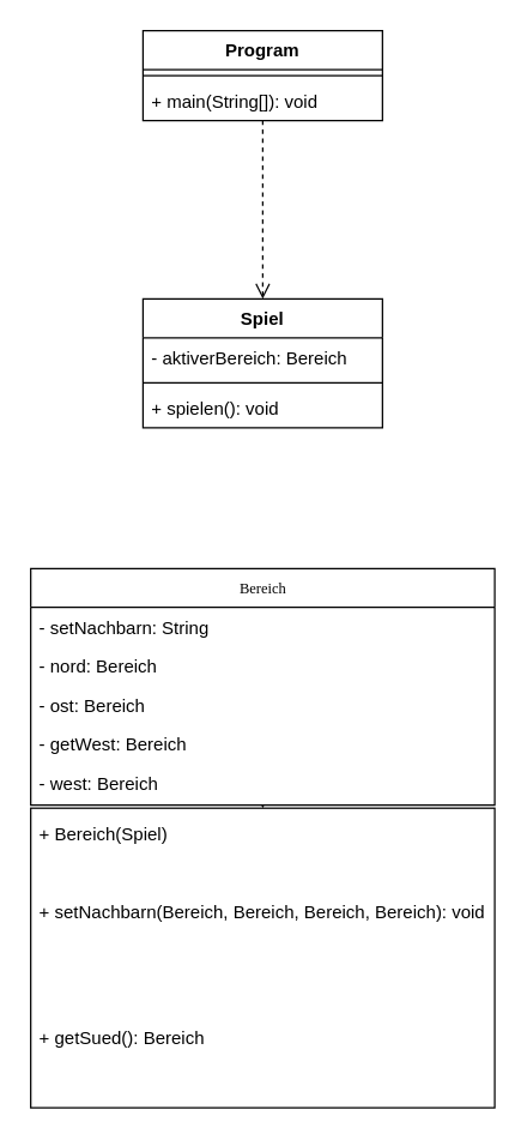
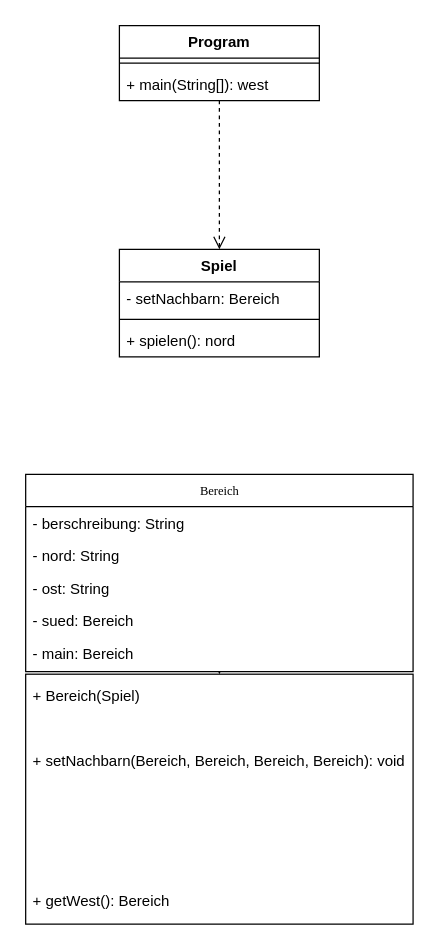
  <mxCell id="0" />
  <mxCell id="1" parent="0" />
  <mxCell id="2" value="" style="edgeStyle=none;curved=1;rounded=0;orthogonalLoop=1;jettySize=auto;html=1;fontSize=12;startSize=8;endSize=8;" edge="1" parent="1" source="3" target="9"><mxGeometry relative="1" as="geometry" /></mxCell>
  <mxCell id="3" value="&lt;div&gt;Bereich&lt;/div&gt;" style="swimlane;html=1;fontStyle=0;childLayout=stackLayout;horizontal=1;startSize=26;fillColor=none;horizontalStack=0;resizeParent=1;resizeLast=0;collapsible=1;marginBottom=0;swimlaneFillColor=#ffffff;rounded=0;shadow=0;comic=0;labelBackgroundColor=none;strokeWidth=1;fontFamily=Verdana;fontSize=10;align=center;" parent="1" vertex="1"><mxGeometry x="20" y="379" width="310" height="158" as="geometry" /></mxCell>
- <mxCell id="4" value="- setNachbarn: String" style="text;html=1;strokeColor=none;fillColor=none;align=left;verticalAlign=top;spacingLeft=4;spacingRight=4;whiteSpace=wrap;overflow=hidden;rotatable=0;points=[[0,0.5],[1,0.5]];portConstraint=eastwest;" parent="3" vertex="1"><mxGeometry y="26" width="310" height="26" as="geometry" /></mxCell>
- <mxCell id="5" value="- nord: Bereich" style="text;html=1;strokeColor=none;fillColor=none;align=left;verticalAlign=top;spacingLeft=4;spacingRight=4;whiteSpace=wrap;overflow=hidden;rotatable=0;points=[[0,0.5],[1,0.5]];portConstraint=eastwest;" parent="3" vertex="1"><mxGeometry y="52" width="310" height="26" as="geometry" /></mxCell>
- <mxCell id="6" value="&lt;div&gt;- ost: Bereich&lt;/div&gt;&lt;div&gt;&lt;br&gt;&lt;/div&gt;" style="text;html=1;strokeColor=none;fillColor=none;align=left;verticalAlign=top;spacingLeft=4;spacingRight=4;whiteSpace=wrap;overflow=hidden;rotatable=0;points=[[0,0.5],[1,0.5]];portConstraint=eastwest;" parent="3" vertex="1"><mxGeometry y="78" width="310" height="26" as="geometry" /></mxCell>
- <mxCell id="7" value="&lt;div&gt;- getWest: Bereich&lt;/div&gt;&lt;div&gt;&lt;br&gt;&lt;/div&gt;" style="text;html=1;strokeColor=none;fillColor=none;align=left;verticalAlign=top;spacingLeft=4;spacingRight=4;whiteSpace=wrap;overflow=hidden;rotatable=0;points=[[0,0.5],[1,0.5]];portConstraint=eastwest;" vertex="1" parent="3"><mxGeometry y="104" width="310" height="26" as="geometry" /></mxCell>
- <mxCell id="8" value="&lt;div&gt;- west: Bereich&lt;/div&gt;&lt;div&gt;&lt;br&gt;&lt;/div&gt;" style="text;html=1;strokeColor=none;fillColor=none;align=left;verticalAlign=top;spacingLeft=4;spacingRight=4;whiteSpace=wrap;overflow=hidden;rotatable=0;points=[[0,0.5],[1,0.5]];portConstraint=eastwest;" vertex="1" parent="3"><mxGeometry y="130" width="310" height="26" as="geometry" /></mxCell>
+ <mxCell id="4" value="- berschreibung: String" style="text;html=1;strokeColor=none;fillColor=none;align=left;verticalAlign=top;spacingLeft=4;spacingRight=4;whiteSpace=wrap;overflow=hidden;rotatable=0;points=[[0,0.5],[1,0.5]];portConstraint=eastwest;" parent="3" vertex="1"><mxGeometry y="26" width="310" height="26" as="geometry" /></mxCell>
+ <mxCell id="5" value="- nord: String" style="text;html=1;strokeColor=none;fillColor=none;align=left;verticalAlign=top;spacingLeft=4;spacingRight=4;whiteSpace=wrap;overflow=hidden;rotatable=0;points=[[0,0.5],[1,0.5]];portConstraint=eastwest;" parent="3" vertex="1"><mxGeometry y="52" width="310" height="26" as="geometry" /></mxCell>
+ <mxCell id="6" value="&lt;div&gt;- ost: String&lt;/div&gt;&lt;div&gt;&lt;br&gt;&lt;/div&gt;" style="text;html=1;strokeColor=none;fillColor=none;align=left;verticalAlign=top;spacingLeft=4;spacingRight=4;whiteSpace=wrap;overflow=hidden;rotatable=0;points=[[0,0.5],[1,0.5]];portConstraint=eastwest;" parent="3" vertex="1"><mxGeometry y="78" width="310" height="26" as="geometry" /></mxCell>
+ <mxCell id="7" value="&lt;div&gt;- sued: Bereich&lt;/div&gt;&lt;div&gt;&lt;br&gt;&lt;/div&gt;" style="text;html=1;strokeColor=none;fillColor=none;align=left;verticalAlign=top;spacingLeft=4;spacingRight=4;whiteSpace=wrap;overflow=hidden;rotatable=0;points=[[0,0.5],[1,0.5]];portConstraint=eastwest;" vertex="1" parent="3"><mxGeometry y="104" width="310" height="26" as="geometry" /></mxCell>
+ <mxCell id="8" value="&lt;div&gt;- main: Bereich&lt;/div&gt;&lt;div&gt;&lt;br&gt;&lt;/div&gt;" style="text;html=1;strokeColor=none;fillColor=none;align=left;verticalAlign=top;spacingLeft=4;spacingRight=4;whiteSpace=wrap;overflow=hidden;rotatable=0;points=[[0,0.5],[1,0.5]];portConstraint=eastwest;" vertex="1" parent="3"><mxGeometry y="130" width="310" height="26" as="geometry" /></mxCell>
  <mxCell id="9" value="" style="whiteSpace=wrap;html=1;fontSize=10;fontFamily=Verdana;fillColor=none;fontStyle=0;startSize=26;swimlaneFillColor=#ffffff;rounded=0;shadow=0;comic=0;labelBackgroundColor=none;strokeWidth=1;" vertex="1" parent="1"><mxGeometry x="20" y="539" width="310" height="200" as="geometry" /></mxCell>
  <mxCell id="10" value="+ Bereich(Spiel)" style="text;html=1;strokeColor=none;fillColor=none;align=left;verticalAlign=top;spacingLeft=4;spacingRight=4;whiteSpace=wrap;overflow=hidden;rotatable=0;points=[[0,0.5],[1,0.5]];portConstraint=eastwest;" vertex="1" parent="1"><mxGeometry x="20" y="543" width="160" height="26" as="geometry" /></mxCell>
  <mxCell id="11" value="+ setNachbarn(Bereich, Bereich, Bereich, Bereich): void" style="text;html=1;strokeColor=none;fillColor=none;align=left;verticalAlign=top;spacingLeft=4;spacingRight=4;whiteSpace=wrap;overflow=hidden;rotatable=0;points=[[0,0.5],[1,0.5]];portConstraint=eastwest;" vertex="1" parent="1"><mxGeometry x="20" y="595" width="310" height="28" as="geometry" /></mxCell>
- <mxCell id="12" value="+ getSued(): Bereich" style="text;html=1;strokeColor=none;fillColor=none;align=left;verticalAlign=top;spacingLeft=4;spacingRight=4;whiteSpace=wrap;overflow=hidden;rotatable=0;points=[[0,0.5],[1,0.5]];portConstraint=eastwest;" vertex="1" parent="1"><mxGeometry x="20" y="679" width="310" height="28" as="geometry" /></mxCell>
+ <mxCell id="13" value="+ getWest(): Bereich" style="text;html=1;strokeColor=none;fillColor=none;align=left;verticalAlign=top;spacingLeft=4;spacingRight=4;whiteSpace=wrap;overflow=hidden;rotatable=0;points=[[0,0.5],[1,0.5]];portConstraint=eastwest;" vertex="1" parent="1"><mxGeometry x="20" y="707" width="310" height="28" as="geometry" /></mxCell>
  <mxCell id="14" value="" style="edgeStyle=none;curved=1;rounded=0;orthogonalLoop=1;jettySize=auto;html=1;fontSize=12;startSize=8;endSize=8;entryX=0.5;entryY=0;entryDx=0;entryDy=0;dashed=1;endArrow=open;" edge="1" parent="1" source="15" target="18"><mxGeometry relative="1" as="geometry" /></mxCell>
  <mxCell id="15" value="Program" style="swimlane;fontStyle=1;align=center;verticalAlign=top;childLayout=stackLayout;horizontal=1;startSize=26;horizontalStack=0;resizeParent=1;resizeParentMax=0;resizeLast=0;collapsible=1;marginBottom=0;whiteSpace=wrap;html=1;" vertex="1" parent="1"><mxGeometry x="95" y="20" width="160" height="60" as="geometry" /></mxCell>
  <mxCell id="16" value="" style="line;strokeWidth=1;fillColor=none;align=left;verticalAlign=middle;spacingTop=-1;spacingLeft=3;spacingRight=3;rotatable=0;labelPosition=right;points=[];portConstraint=eastwest;strokeColor=inherit;" vertex="1" parent="15"><mxGeometry y="26" width="160" height="8" as="geometry" /></mxCell>
- <mxCell id="17" value="+ main(String[]): void" style="text;strokeColor=none;fillColor=none;align=left;verticalAlign=top;spacingLeft=4;spacingRight=4;overflow=hidden;rotatable=0;points=[[0,0.5],[1,0.5]];portConstraint=eastwest;whiteSpace=wrap;html=1;" vertex="1" parent="15"><mxGeometry y="34" width="160" height="26" as="geometry" /></mxCell>
+ <mxCell id="17" value="+ main(String[]): west" style="text;strokeColor=none;fillColor=none;align=left;verticalAlign=top;spacingLeft=4;spacingRight=4;overflow=hidden;rotatable=0;points=[[0,0.5],[1,0.5]];portConstraint=eastwest;whiteSpace=wrap;html=1;" vertex="1" parent="15"><mxGeometry y="34" width="160" height="26" as="geometry" /></mxCell>
  <mxCell id="18" value="Spiel" style="swimlane;fontStyle=1;align=center;verticalAlign=top;childLayout=stackLayout;horizontal=1;startSize=26;horizontalStack=0;resizeParent=1;resizeParentMax=0;resizeLast=0;collapsible=1;marginBottom=0;whiteSpace=wrap;html=1;" vertex="1" parent="1"><mxGeometry x="95" y="199" width="160" height="86" as="geometry" /></mxCell>
- <mxCell id="19" value="- aktiverBereich: Bereich" style="text;strokeColor=none;fillColor=none;align=left;verticalAlign=top;spacingLeft=4;spacingRight=4;overflow=hidden;rotatable=0;points=[[0,0.5],[1,0.5]];portConstraint=eastwest;whiteSpace=wrap;html=1;" vertex="1" parent="18"><mxGeometry y="26" width="160" height="26" as="geometry" /></mxCell>
+ <mxCell id="19" value="- setNachbarn: Bereich" style="text;strokeColor=none;fillColor=none;align=left;verticalAlign=top;spacingLeft=4;spacingRight=4;overflow=hidden;rotatable=0;points=[[0,0.5],[1,0.5]];portConstraint=eastwest;whiteSpace=wrap;html=1;" vertex="1" parent="18"><mxGeometry y="26" width="160" height="26" as="geometry" /></mxCell>
  <mxCell id="20" value="" style="line;strokeWidth=1;fillColor=none;align=left;verticalAlign=middle;spacingTop=-1;spacingLeft=3;spacingRight=3;rotatable=0;labelPosition=right;points=[];portConstraint=eastwest;strokeColor=inherit;" vertex="1" parent="18"><mxGeometry y="52" width="160" height="8" as="geometry" /></mxCell>
- <mxCell id="21" value="+ spielen(): void" style="text;strokeColor=none;fillColor=none;align=left;verticalAlign=top;spacingLeft=4;spacingRight=4;overflow=hidden;rotatable=0;points=[[0,0.5],[1,0.5]];portConstraint=eastwest;whiteSpace=wrap;html=1;" vertex="1" parent="18"><mxGeometry y="60" width="160" height="26" as="geometry" /></mxCell>
+ <mxCell id="21" value="+ spielen(): nord" style="text;strokeColor=none;fillColor=none;align=left;verticalAlign=top;spacingLeft=4;spacingRight=4;overflow=hidden;rotatable=0;points=[[0,0.5],[1,0.5]];portConstraint=eastwest;whiteSpace=wrap;html=1;" vertex="1" parent="18"><mxGeometry y="60" width="160" height="26" as="geometry" /></mxCell>
